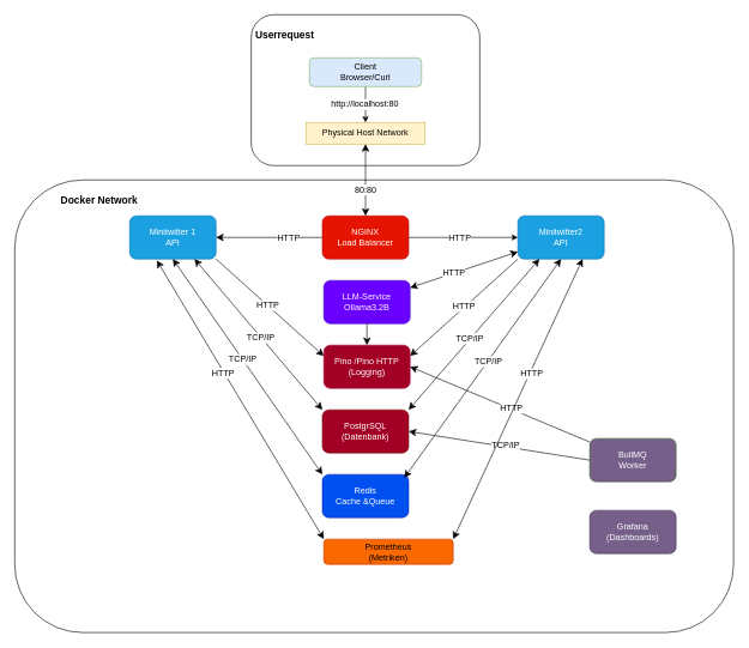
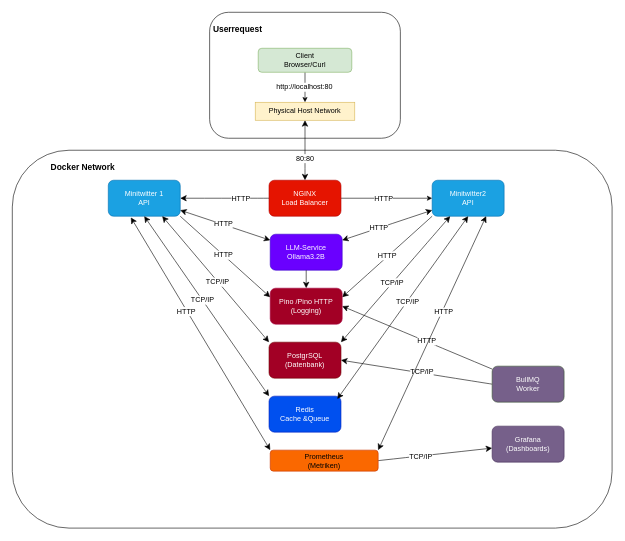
  <mxCell id="0" />
  <mxCell id="1" parent="0" />
  <mxCell id="2" value="&lt;h3&gt;&amp;nbsp;Userrequest&lt;/h3&gt;" style="rounded=1;whiteSpace=wrap;html=1;align=left;verticalAlign=top;" vertex="1" parent="1"><mxGeometry x="349" y="20" width="318" height="210" as="geometry" /></mxCell>
  <mxCell id="3" value="&lt;h3&gt;&amp;nbsp; &amp;nbsp; &amp;nbsp; &amp;nbsp; &amp;nbsp; &amp;nbsp; &amp;nbsp; &amp;nbsp; Docker Network&lt;/h3&gt;" style="rounded=1;whiteSpace=wrap;html=1;verticalAlign=top;align=left;" parent="1" vertex="1"><mxGeometry x="20" y="250" width="1000" height="630" as="geometry" /></mxCell>
  <mxCell id="4" style="edgeStyle=orthogonalEdgeStyle;rounded=0;orthogonalLoop=1;jettySize=auto;html=1;exitX=0.5;exitY=1;exitDx=0;exitDy=0;" parent="1" source="6" target="7" edge="1"><mxGeometry relative="1" as="geometry" /></mxCell>
  <mxCell id="5" value="http://localhost:80" style="edgeLabel;html=1;align=center;verticalAlign=middle;resizable=0;points=[];fontSize=12;" parent="4" vertex="1" connectable="0"><mxGeometry x="-0.047" y="-2" relative="1" as="geometry"><mxPoint as="offset" /></mxGeometry></mxCell>
- <mxCell id="6" value="Client&lt;div&gt;Browser/Curl&lt;/div&gt;" style="rounded=1;whiteSpace=wrap;html=1;fillColor=#dae8fc;strokeColor=#82b366;" parent="1" vertex="1"><mxGeometry x="430" y="80" width="156" height="40" as="geometry" /></mxCell>
+ <mxCell id="6" value="Client&lt;div&gt;Browser/Curl&lt;/div&gt;" style="rounded=1;whiteSpace=wrap;html=1;fillColor=#d5e8d4;strokeColor=#82b366;" parent="1" vertex="1"><mxGeometry x="430" y="80" width="156" height="40" as="geometry" /></mxCell>
  <mxCell id="7" value="Physical Host Network" style="whiteSpace=wrap;html=1;fillColor=#fff2cc;strokeColor=#d6b656;rounded=0;" parent="1" vertex="1"><mxGeometry x="425" y="170" width="166" height="30" as="geometry" /></mxCell>
  <mxCell id="8" style="edgeStyle=orthogonalEdgeStyle;rounded=0;orthogonalLoop=1;jettySize=auto;html=1;exitX=1;exitY=0.5;exitDx=0;exitDy=0;" parent="1" source="12" target="14" edge="1"><mxGeometry relative="1" as="geometry" /></mxCell>
  <mxCell id="9" value="HTTP" style="edgeLabel;html=1;align=center;verticalAlign=middle;resizable=0;points=[];fontSize=12;" parent="8" vertex="1" connectable="0"><mxGeometry x="-0.085" relative="1" as="geometry"><mxPoint as="offset" /></mxGeometry></mxCell>
  <mxCell id="10" style="edgeStyle=none;curved=1;rounded=0;orthogonalLoop=1;jettySize=auto;html=1;exitX=0;exitY=0.5;exitDx=0;exitDy=0;fontSize=12;startSize=8;endSize=8;" parent="1" source="12" target="13" edge="1"><mxGeometry relative="1" as="geometry" /></mxCell>
  <mxCell id="11" value="HTTP" style="edgeLabel;html=1;align=center;verticalAlign=middle;resizable=0;points=[];fontSize=12;" parent="10" vertex="1" connectable="0"><mxGeometry x="-0.347" relative="1" as="geometry"><mxPoint as="offset" /></mxGeometry></mxCell>
  <mxCell id="12" value="NGINX&lt;div&gt;Load Balancer&lt;/div&gt;" style="rounded=1;whiteSpace=wrap;html=1;fillColor=#e51400;strokeColor=#B20000;fontColor=#ffffff;" parent="1" vertex="1"><mxGeometry x="448" y="300" width="120" height="60" as="geometry" /></mxCell>
  <mxCell id="13" value="Minitwitter 1&lt;br&gt;API" style="rounded=1;whiteSpace=wrap;html=1;fillColor=#1ba1e2;strokeColor=#006EAF;fontColor=#ffffff;" parent="1" vertex="1"><mxGeometry x="180" y="300" width="120" height="60" as="geometry" /></mxCell>
  <mxCell id="14" value="Minitwitter2&lt;br&gt;API" style="rounded=1;whiteSpace=wrap;html=1;fillColor=#1ba1e2;strokeColor=#006EAF;fontColor=#ffffff;" parent="1" vertex="1"><mxGeometry x="720" y="300" width="120" height="60" as="geometry" /></mxCell>
  <mxCell id="15" style="edgeStyle=none;curved=1;rounded=0;orthogonalLoop=1;jettySize=auto;html=1;exitX=1;exitY=0.5;exitDx=0;exitDy=0;entryX=0;entryY=0.5;entryDx=0;entryDy=0;fontSize=12;startSize=8;endSize=8;strokeColor=none;" parent="1" source="16" target="30" edge="1"><mxGeometry relative="1" as="geometry" /></mxCell>
  <mxCell id="16" value="LLM-Service&lt;div&gt;Ollama3.2B&lt;/div&gt;" style="rounded=1;whiteSpace=wrap;html=1;fillColor=#6a00ff;strokeColor=#3700CC;fontColor=#ffffff;" parent="1" vertex="1"><mxGeometry x="450" y="390" width="120" height="60" as="geometry" /></mxCell>
  <mxCell id="17" value="Redis&lt;div&gt;Cache &amp;amp;Queue&lt;/div&gt;" style="rounded=1;whiteSpace=wrap;html=1;fillColor=#0050ef;fontColor=#ffffff;strokeColor=#001DBC;" parent="1" vertex="1"><mxGeometry x="448" y="660" width="120" height="60" as="geometry" /></mxCell>
+ <mxCell id="18" style="edgeStyle=none;curved=1;rounded=0;orthogonalLoop=1;jettySize=auto;html=1;exitX=1;exitY=0.5;exitDx=0;exitDy=0;fontSize=12;startSize=8;endSize=8;" parent="1" source="20" target="21" edge="1"><mxGeometry relative="1" as="geometry" /></mxCell>
+ <mxCell id="19" value="TCP/IP" style="edgeLabel;html=1;align=center;verticalAlign=middle;resizable=0;points=[];fontSize=12;" vertex="1" connectable="0" parent="18"><mxGeometry x="-0.257" y="-1" relative="1" as="geometry"><mxPoint as="offset" /></mxGeometry></mxCell>
  <mxCell id="20" value="Prometheus&lt;br&gt;(Metriken)" style="rounded=1;whiteSpace=wrap;html=1;fillColor=#fa6800;strokeColor=#C73500;fontColor=#000000;" parent="1" vertex="1"><mxGeometry x="450" y="750" width="180" height="35" as="geometry" /></mxCell>
  <mxCell id="21" value="Grafana&lt;div&gt;(Dashboards)&lt;/div&gt;" style="rounded=1;whiteSpace=wrap;html=1;fillColor=#76608a;fontColor=#ffffff;strokeColor=#432D57;" parent="1" vertex="1"><mxGeometry x="820" y="710" width="120" height="60" as="geometry" /></mxCell>
  <mxCell id="22" style="edgeStyle=none;curved=1;rounded=0;orthogonalLoop=1;jettySize=auto;html=1;exitX=0;exitY=0.5;exitDx=0;exitDy=0;entryX=1;entryY=0.5;entryDx=0;entryDy=0;fontSize=12;startSize=8;endSize=8;strokeColor=none;" parent="1" source="30" target="16" edge="1"><mxGeometry relative="1" as="geometry" /></mxCell>
  <mxCell id="23" style="edgeStyle=none;curved=1;rounded=0;orthogonalLoop=1;jettySize=auto;html=1;exitX=1;exitY=0.5;exitDx=0;exitDy=0;fontSize=12;startSize=8;endSize=8;startArrow=classic;startFill=1;endArrow=none;" parent="1" source="30" target="34" edge="1"><mxGeometry relative="1" as="geometry" /></mxCell>
  <mxCell id="24" value="HTTP" style="edgeLabel;html=1;align=center;verticalAlign=middle;resizable=0;points=[];fontSize=12;" parent="23" vertex="1" connectable="0"><mxGeometry x="0.12" y="1" relative="1" as="geometry"><mxPoint as="offset" /></mxGeometry></mxCell>
  <mxCell id="25" style="edgeStyle=none;curved=1;rounded=0;orthogonalLoop=1;jettySize=auto;html=1;entryX=0.5;entryY=1;entryDx=0;entryDy=0;fontSize=12;startSize=8;endSize=8;startArrow=classic;startFill=1;endArrow=none;" parent="1" source="30" target="16" edge="1"><mxGeometry relative="1" as="geometry" /></mxCell>
  <mxCell id="26" style="edgeStyle=none;curved=1;rounded=0;orthogonalLoop=1;jettySize=auto;html=1;exitX=1;exitY=0.25;exitDx=0;exitDy=0;entryX=0;entryY=1;entryDx=0;entryDy=0;fontSize=12;startSize=8;endSize=8;startArrow=classic;startFill=1;endArrow=none;" parent="1" source="30" target="14" edge="1"><mxGeometry relative="1" as="geometry" /></mxCell>
  <mxCell id="27" value="HTTP" style="edgeLabel;html=1;align=center;verticalAlign=middle;resizable=0;points=[];fontSize=12;" parent="26" vertex="1" connectable="0"><mxGeometry x="0.013" y="2" relative="1" as="geometry"><mxPoint as="offset" /></mxGeometry></mxCell>
  <mxCell id="28" style="edgeStyle=none;curved=1;rounded=0;orthogonalLoop=1;jettySize=auto;html=1;exitX=0;exitY=0.25;exitDx=0;exitDy=0;entryX=1;entryY=1;entryDx=0;entryDy=0;fontSize=12;startSize=8;endSize=8;startArrow=classic;startFill=1;endArrow=none;" parent="1" source="30" target="13" edge="1"><mxGeometry relative="1" as="geometry" /></mxCell>
  <mxCell id="29" value="HTTP" style="edgeLabel;html=1;align=center;verticalAlign=middle;resizable=0;points=[];fontSize=12;" parent="28" vertex="1" connectable="0"><mxGeometry x="0.053" y="-1" relative="1" as="geometry"><mxPoint y="1" as="offset" /></mxGeometry></mxCell>
  <mxCell id="30" value="Pino /Pino HTTP&lt;div&gt;(Logging)&lt;/div&gt;" style="rounded=1;whiteSpace=wrap;html=1;fillColor=#a20025;strokeColor=#A50040;fontColor=#ffffff;" parent="1" vertex="1"><mxGeometry x="450" y="480" width="120" height="60" as="geometry" /></mxCell>
  <mxCell id="31" value="PostgrSQL&lt;br&gt;(Datenbank)" style="rounded=1;whiteSpace=wrap;html=1;fillColor=#a20025;fontColor=#ffffff;strokeColor=#6F0000;" parent="1" vertex="1"><mxGeometry x="448" y="570" width="120" height="60" as="geometry" /></mxCell>
  <mxCell id="32" style="edgeStyle=none;curved=1;rounded=0;orthogonalLoop=1;jettySize=auto;html=1;exitX=0;exitY=0.5;exitDx=0;exitDy=0;fontSize=12;startSize=8;endSize=8;entryX=1;entryY=0.5;entryDx=0;entryDy=0;" parent="1" source="34" target="31" edge="1"><mxGeometry relative="1" as="geometry" /></mxCell>
  <mxCell id="33" value="TCP/IP" style="edgeLabel;html=1;align=center;verticalAlign=middle;resizable=0;points=[];fontSize=12;" parent="32" vertex="1" connectable="0"><mxGeometry x="-0.051" y="5" relative="1" as="geometry"><mxPoint x="3" y="-6" as="offset" /></mxGeometry></mxCell>
  <mxCell id="34" value="BullMQ&lt;div&gt;Worker&lt;/div&gt;" style="rounded=1;whiteSpace=wrap;html=1;fillColor=#76608a;fontColor=#ffffff;strokeColor=#3A5431;" parent="1" vertex="1"><mxGeometry x="820" y="610" width="120" height="60" as="geometry" /></mxCell>
  <mxCell id="35" value="" style="endArrow=classic;startArrow=classic;html=1;rounded=0;fontSize=12;startSize=8;endSize=8;curved=1;entryX=0.5;entryY=1;entryDx=0;entryDy=0;exitX=0.5;exitY=0;exitDx=0;exitDy=0;" parent="1" source="12" target="7" edge="1"><mxGeometry width="50" height="50" relative="1" as="geometry"><mxPoint x="500" y="270" as="sourcePoint" /><mxPoint x="550" y="220" as="targetPoint" /></mxGeometry></mxCell>
  <mxCell id="36" value="80:80" style="edgeLabel;html=1;align=center;verticalAlign=middle;resizable=0;points=[];fontSize=12;" parent="35" vertex="1" connectable="0"><mxGeometry x="-0.253" y="1" relative="1" as="geometry"><mxPoint as="offset" /></mxGeometry></mxCell>
  <mxCell id="37" value="" style="endArrow=classic;startArrow=classic;html=1;rounded=0;fontSize=12;startSize=8;endSize=8;curved=1;" parent="1" source="16" target="14" edge="1"><mxGeometry width="50" height="50" relative="1" as="geometry"><mxPoint x="568" y="440" as="sourcePoint" /><mxPoint x="753.04" y="287.6" as="targetPoint" /></mxGeometry></mxCell>
  <mxCell id="38" value="HTTP" style="edgeLabel;html=1;align=center;verticalAlign=middle;resizable=0;points=[];fontSize=12;" parent="37" vertex="1" connectable="0"><mxGeometry x="-0.189" y="1" relative="1" as="geometry"><mxPoint as="offset" /></mxGeometry></mxCell>
  <mxCell id="39" value="" style="endArrow=classic;startArrow=classic;html=1;rounded=0;fontSize=12;startSize=8;endSize=8;curved=1;exitX=0;exitY=0;exitDx=0;exitDy=0;entryX=0.75;entryY=1;entryDx=0;entryDy=0;" parent="1" source="31" target="13" edge="1"><mxGeometry width="50" height="50" relative="1" as="geometry"><mxPoint x="448" y="514.01" as="sourcePoint" /><mxPoint x="230.04" y="365.99" as="targetPoint" /></mxGeometry></mxCell>
  <mxCell id="40" value="TCP/IP" style="edgeLabel;html=1;align=center;verticalAlign=middle;resizable=0;points=[];fontSize=12;" parent="39" vertex="1" connectable="0"><mxGeometry x="-0.041" y="1" relative="1" as="geometry"><mxPoint as="offset" /></mxGeometry></mxCell>
  <mxCell id="41" value="" style="endArrow=classic;startArrow=classic;html=1;rounded=0;fontSize=12;startSize=8;endSize=8;curved=1;entryX=1;entryY=0;entryDx=0;entryDy=0;" parent="1" target="31" edge="1"><mxGeometry width="50" height="50" relative="1" as="geometry"><mxPoint x="750" y="360" as="sourcePoint" /><mxPoint x="568" y="513.98" as="targetPoint" /></mxGeometry></mxCell>
  <mxCell id="42" value="TCP/IP" style="edgeLabel;html=1;align=center;verticalAlign=middle;resizable=0;points=[];fontSize=12;" parent="41" vertex="1" connectable="0"><mxGeometry x="0.061" y="-1" relative="1" as="geometry"><mxPoint as="offset" /></mxGeometry></mxCell>
+ <mxCell id="43" value="" style="endArrow=classic;startArrow=classic;html=1;rounded=0;fontSize=12;startSize=8;endSize=8;curved=1;" parent="1" source="13" target="16" edge="1"><mxGeometry width="50" height="50" relative="1" as="geometry"><mxPoint x="350" y="440" as="sourcePoint" /><mxPoint x="400" y="390" as="targetPoint" /></mxGeometry></mxCell>
+ <mxCell id="44" value="HTTP" style="edgeLabel;html=1;align=center;verticalAlign=middle;resizable=0;points=[];fontSize=12;" parent="43" vertex="1" connectable="0"><mxGeometry x="-0.054" y="1" relative="1" as="geometry"><mxPoint as="offset" /></mxGeometry></mxCell>
  <mxCell id="45" value="" style="endArrow=classic;startArrow=classic;html=1;rounded=0;fontSize=12;startSize=8;endSize=8;curved=1;exitX=0.5;exitY=1;exitDx=0;exitDy=0;entryX=0.949;entryY=0.078;entryDx=0;entryDy=0;entryPerimeter=0;" parent="1" source="14" target="17" edge="1"><mxGeometry width="50" height="50" relative="1" as="geometry"><mxPoint x="480" y="490" as="sourcePoint" /><mxPoint x="530" y="440" as="targetPoint" /></mxGeometry></mxCell>
  <mxCell id="46" value="TCP/IP" style="edgeLabel;html=1;align=center;verticalAlign=middle;resizable=0;points=[];fontSize=12;" parent="45" vertex="1" connectable="0"><mxGeometry x="-0.065" y="1" relative="1" as="geometry"><mxPoint as="offset" /></mxGeometry></mxCell>
  <mxCell id="47" value="" style="endArrow=classic;startArrow=classic;html=1;rounded=0;fontSize=12;startSize=8;endSize=8;curved=1;exitX=0;exitY=0;exitDx=0;exitDy=0;entryX=0.5;entryY=1;entryDx=0;entryDy=0;" parent="1" source="17" target="13" edge="1"><mxGeometry width="50" height="50" relative="1" as="geometry"><mxPoint x="480" y="490" as="sourcePoint" /><mxPoint x="530" y="440" as="targetPoint" /></mxGeometry></mxCell>
  <mxCell id="48" value="TCP/IP" style="edgeLabel;html=1;align=center;verticalAlign=middle;resizable=0;points=[];fontSize=12;" parent="47" vertex="1" connectable="0"><mxGeometry x="0.069" relative="1" as="geometry"><mxPoint as="offset" /></mxGeometry></mxCell>
  <mxCell id="49" value="" style="endArrow=classic;startArrow=classic;html=1;rounded=0;fontSize=12;startSize=8;endSize=8;curved=1;exitX=0;exitY=0;exitDx=0;exitDy=0;entryX=0.314;entryY=1.034;entryDx=0;entryDy=0;entryPerimeter=0;" parent="1" source="20" target="13" edge="1"><mxGeometry width="50" height="50" relative="1" as="geometry"><mxPoint x="480" y="490" as="sourcePoint" /><mxPoint x="530" y="440" as="targetPoint" /></mxGeometry></mxCell>
  <mxCell id="50" value="HTTP" style="edgeLabel;html=1;align=center;verticalAlign=middle;resizable=0;points=[];fontSize=12;" parent="49" vertex="1" connectable="0"><mxGeometry x="0.197" y="1" relative="1" as="geometry"><mxPoint as="offset" /></mxGeometry></mxCell>
  <mxCell id="51" value="" style="endArrow=classic;startArrow=classic;html=1;rounded=0;fontSize=12;startSize=8;endSize=8;curved=1;exitX=1;exitY=0;exitDx=0;exitDy=0;entryX=0.75;entryY=1;entryDx=0;entryDy=0;" parent="1" source="20" target="14" edge="1"><mxGeometry width="50" height="50" relative="1" as="geometry"><mxPoint x="480" y="490" as="sourcePoint" /><mxPoint x="530" y="440" as="targetPoint" /></mxGeometry></mxCell>
  <mxCell id="52" value="HTTP" style="edgeLabel;html=1;align=center;verticalAlign=middle;resizable=0;points=[];fontSize=12;" parent="51" vertex="1" connectable="0"><mxGeometry x="0.187" y="-2" relative="1" as="geometry"><mxPoint as="offset" /></mxGeometry></mxCell>
